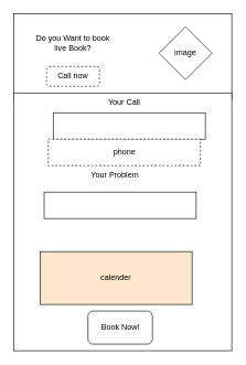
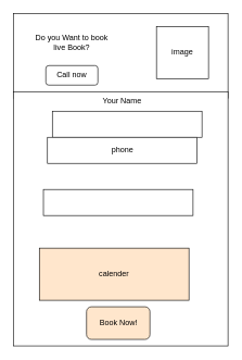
  <mxCell id="0" />
  <mxCell id="1" parent="0" />
  <mxCell id="2" value="" style="rounded=0;whiteSpace=wrap;html=1;" vertex="1" parent="1"><mxGeometry x="20" y="20" width="330" height="130" as="geometry" /></mxCell>
  <mxCell id="3" value="Do you Want to book live Book?" style="text;html=1;strokeColor=none;fillColor=none;align=center;verticalAlign=middle;whiteSpace=wrap;rounded=0;" vertex="1" parent="1"><mxGeometry x="50" y="50" width="120" height="30" as="geometry" /></mxCell>
- <mxCell id="4" value="Call now" style="rounded=1;whiteSpace=wrap;html=1;dashed=1;" vertex="1" parent="1"><mxGeometry x="70" y="100" width="80" height="30" as="geometry" /></mxCell>
- <mxCell id="5" value="image" style="rhombus;whiteSpace=wrap;html=1;aspect=fixed;" vertex="1" parent="1"><mxGeometry x="240" y="40" width="80" height="80" as="geometry" /></mxCell>
+ <mxCell id="4" value="Call now" style="rounded=1;whiteSpace=wrap;html=1;" vertex="1" parent="1"><mxGeometry x="70" y="100" width="80" height="30" as="geometry" /></mxCell>
+ <mxCell id="5" value="image" style="whiteSpace=wrap;html=1;aspect=fixed;" vertex="1" parent="1"><mxGeometry x="240" y="40" width="80" height="80" as="geometry" /></mxCell>
  <mxCell id="6" value="" style="rounded=0;whiteSpace=wrap;html=1;" vertex="1" parent="1"><mxGeometry x="20" y="140" width="330" height="390" as="geometry" /></mxCell>
  <mxCell id="7" value="" style="rounded=0;whiteSpace=wrap;html=1;" vertex="1" parent="1"><mxGeometry x="80" y="170" width="230" height="40" as="geometry" /></mxCell>
- <mxCell id="8" value="Your Call" style="text;html=1;strokeColor=none;fillColor=none;align=center;verticalAlign=middle;whiteSpace=wrap;rounded=0;" vertex="1" parent="1"><mxGeometry x="155" y="140" width="65" height="30" as="geometry" /></mxCell>
+ <mxCell id="8" value="Your Name" style="text;html=1;strokeColor=none;fillColor=none;align=center;verticalAlign=middle;whiteSpace=wrap;rounded=0;" vertex="1" parent="1"><mxGeometry x="155" y="140" width="65" height="30" as="geometry" /></mxCell>
  <mxCell id="9" value="" style="rounded=0;whiteSpace=wrap;html=1;" vertex="1" parent="1"><mxGeometry x="66.25" y="290" width="230" height="40" as="geometry" /></mxCell>
- <mxCell id="10" value="Your Problem" style="text;html=1;strokeColor=none;fillColor=none;align=center;verticalAlign=middle;whiteSpace=wrap;rounded=0;" vertex="1" parent="1"><mxGeometry x="136.25" y="250" width="75" height="30" as="geometry" /></mxCell>
  <mxCell id="11" value="calender" style="rounded=0;whiteSpace=wrap;html=1;fillColor=#ffe6cc;" vertex="1" parent="1"><mxGeometry x="60" y="380" width="230" height="80" as="geometry" /></mxCell>
- <mxCell id="12" value="Book Now!" style="rounded=1;whiteSpace=wrap;html=1;" vertex="1" parent="1"><mxGeometry x="132.5" y="470" width="97.5" height="50" as="geometry" /></mxCell>
- <mxCell id="13" value="phone" style="rounded=0;whiteSpace=wrap;html=1;dashed=1;" vertex="1" parent="1"><mxGeometry x="72.5" y="210" width="230" height="40" as="geometry" /></mxCell>
+ <mxCell id="12" value="Book Now!" style="rounded=1;whiteSpace=wrap;html=1;fillColor=#ffe6cc;" vertex="1" parent="1"><mxGeometry x="132.5" y="470" width="97.5" height="50" as="geometry" /></mxCell>
+ <mxCell id="13" value="phone" style="rounded=0;whiteSpace=wrap;html=1;" vertex="1" parent="1"><mxGeometry x="72.5" y="210" width="230" height="40" as="geometry" /></mxCell>
